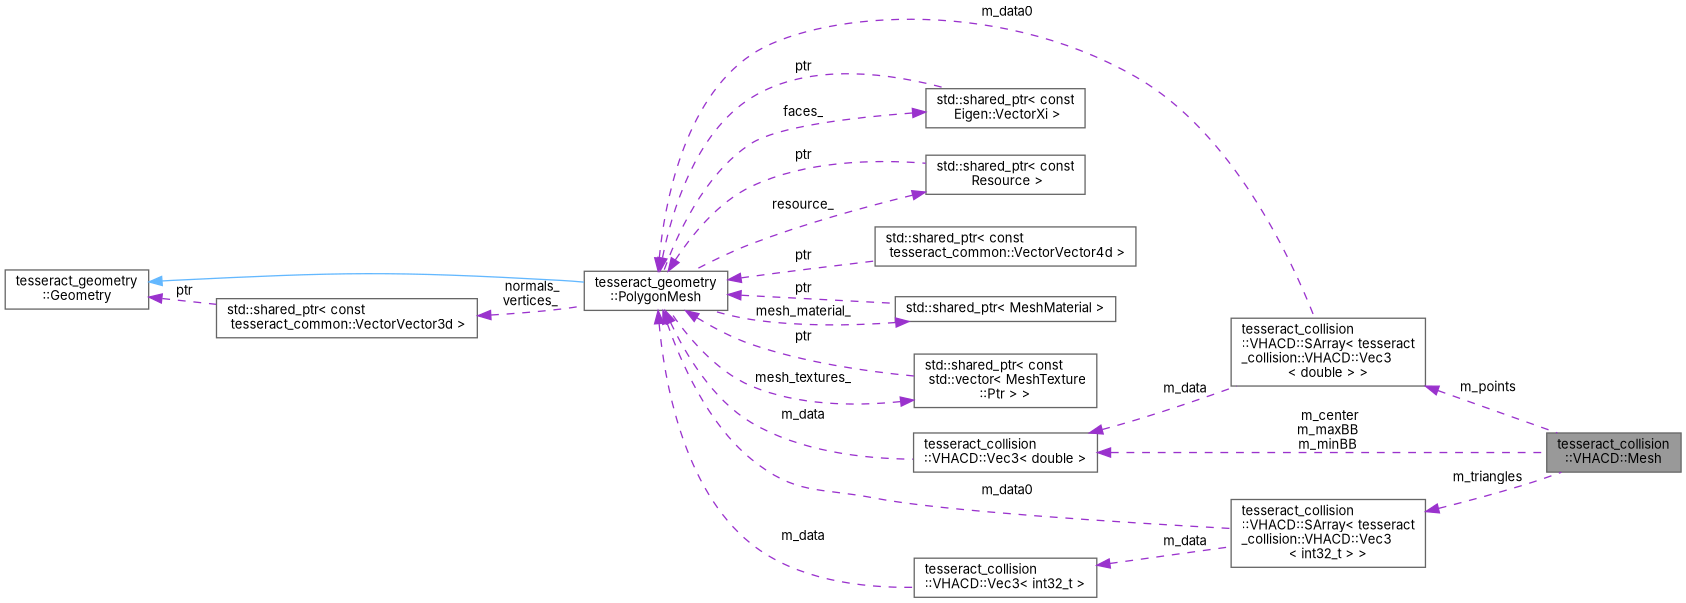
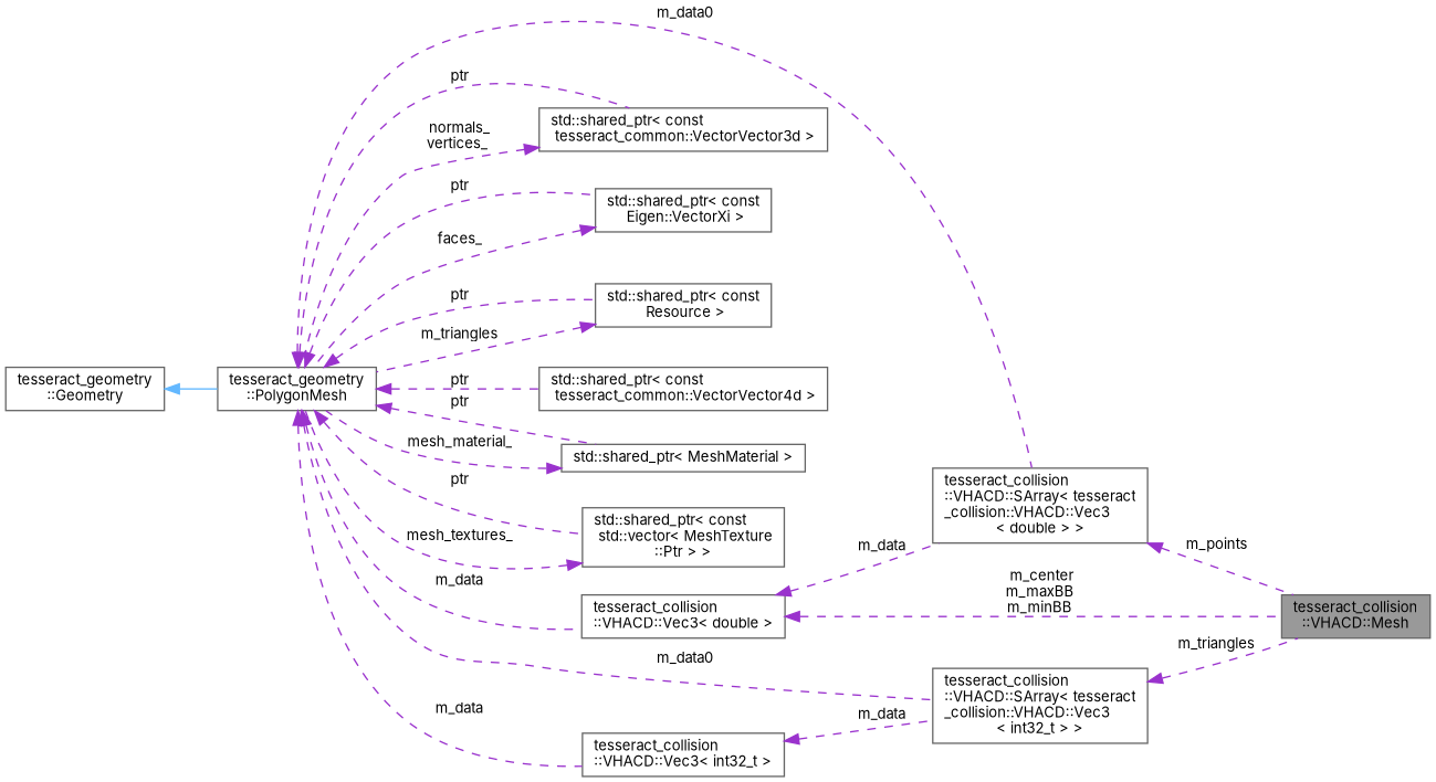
  digraph {
    fontname=Inter
    rankdir=LR
    node [color=gray40 fillcolor=white fontname=Inter fontsize=10 shape=box style=filled]
    edge [color=darkorchid3 dir=back fontname=Inter fontsize=10 labelfontname=Helvetica labelfontsize=10 style=dashed]
    n1 [fillcolor=grey60 fontcolor=black height=0.2 label="tesseract_collision\l::VHACD::Mesh" width=0.4]
    n2 [height=0.2 label="tesseract_collision\l::VHACD::SArray\< tesseract\l_collision::VHACD::Vec3\l\< double \> \>" width=0.4]
    n3 [height=0.2 label="tesseract_geometry\l::PolygonMesh" width=0.4]
    n4 [height=0.2 label="std::shared_ptr\< const\l tesseract_common::VectorVector3d \>" width=0.4]
    n5 [height=0.2 label="std::shared_ptr\< const\l Eigen::VectorXi \>" width=0.4]
    n6 [height=0.2 label="std::shared_ptr\< const\l Resource \>" width=0.4]
    n7 [height=0.2 label="std::shared_ptr\< const\l tesseract_common::VectorVector4d \>" width=0.4]
    n8 [height=0.2 label="std::shared_ptr\< MeshMaterial \>" width=0.4]
    n9 [height=0.2 label="std::shared_ptr\< const\l std::vector\< MeshTexture\l::Ptr \> \>" width=0.4]
    n10 [height=0.2 label="tesseract_collision\l::VHACD::Vec3\< double \>" width=0.4]
    n11 [height=0.2 label="tesseract_collision\l::VHACD::SArray\< tesseract\l_collision::VHACD::Vec3\l\< int32_t \> \>" width=0.4]
    n12 [height=0.2 label="tesseract_collision\l::VHACD::Vec3\< int32_t \>" width=0.4]
    n13 [height=0.2 label="tesseract_geometry\l::Geometry" width=0.4]
    n2 -> n1 [label=" m_points"]
    n3 -> n2 [label=" m_data0"]
-   n13 -> n4 [label=" ptr"]
+   n3 -> n4 [label=" ptr"]
    n3 -> n5 [label=" ptr"]
    n3 -> n6 [label=" ptr"]
    n3 -> n7 [label=" ptr"]
    n3 -> n8 [label=" ptr"]
    n3 -> n9 [label=" ptr"]
    n3 -> n10 [label=" m_data"]
    n3 -> n11 [label=" m_data0"]
    n3 -> n12 [label=" m_data"]
    n4 -> n3 [label=" normals_\nvertices_"]
    n5 -> n3 [label=" faces_"]
-   n6 -> n3 [label=" resource_"]
+   n6 -> n3 [label=" m_triangles"]
    n8 -> n3 [label=" mesh_material_"]
    n9 -> n3 [label=" mesh_textures_"]
    n10 -> n1 [label=" m_center\nm_maxBB\nm_minBB"]
    n10 -> n2 [label=" m_data"]
    n11 -> n1 [label=" m_triangles"]
    n12 -> n11 [label=" m_data"]
    n13 -> n3 [color=steelblue1 style=solid]
  }
